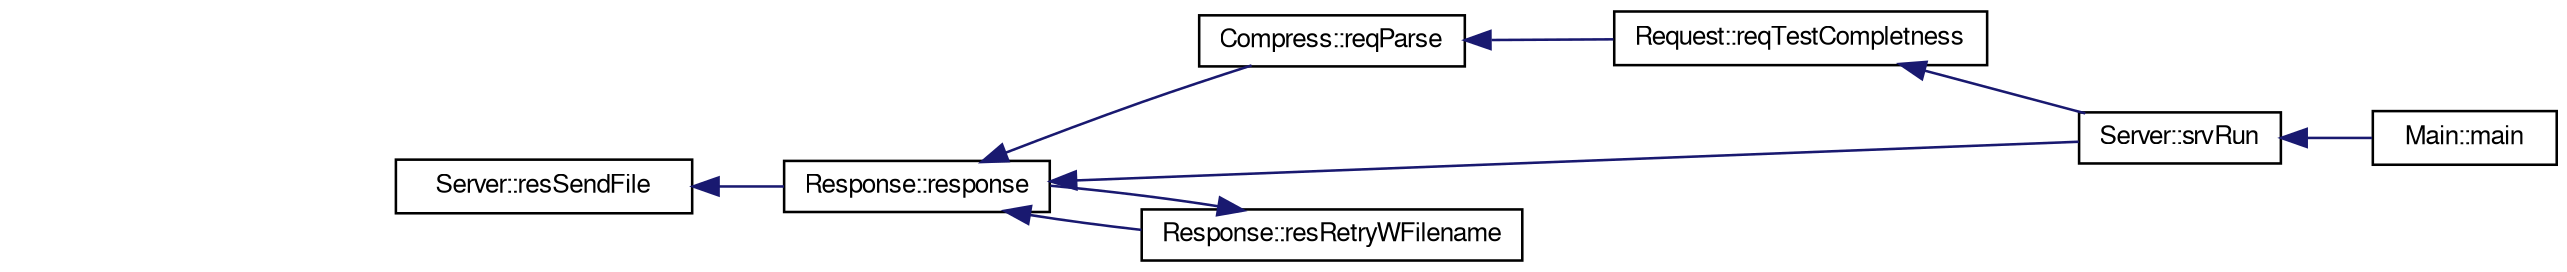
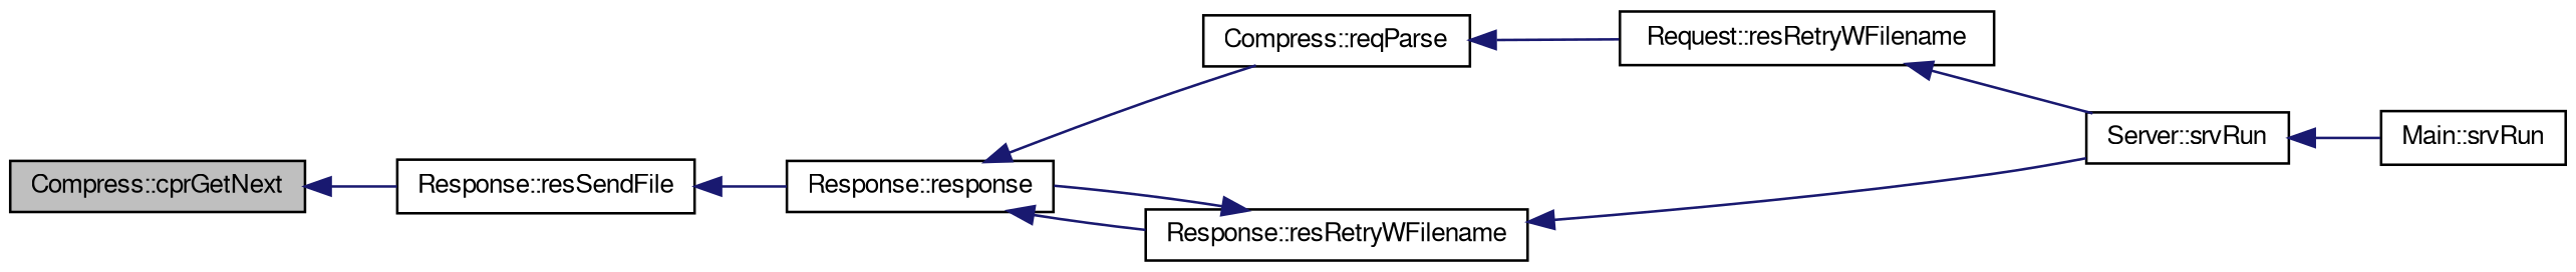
  digraph {
    rankdir=LR
    node [color=black fontname=FreeSans fontsize=10 shape=record]
    edge [color=midnightblue dir=back fontname=FreeSans fontsize=10 labelfontname=FreeSans labelfontsize=10 style=solid]
-   n2 [height=0.2 label="Server::resSendFile" width=0.4]
+   n1 [fillcolor=grey75 fontcolor=black height=0.2 label="Compress::cprGetNext" style=filled width=0.4]
+   n2 [height=0.2 label="Response::resSendFile" width=0.4]
    n3 [height=0.2 label="Response::response" width=0.4]
    n4 [height=0.2 label="Compress::reqParse" width=0.4]
    n5 [height=0.2 label="Server::srvRun" width=0.4]
    n6 [height=0.2 label="Response::resRetryWFilename" width=0.4]
-   n7 [height=0.2 label="Request::reqTestCompletness" width=0.4]
-   n8 [height=0.2 label="Main::main" width=0.4]
+   n7 [height=0.2 label="Request::resRetryWFilename" width=0.4]
+   n8 [height=0.2 label="Main::srvRun" width=0.4]
+   n1 -> n2
    n2 -> n3
    n3 -> n4
-   n3 -> n5
+   n6 -> n5
    n3 -> n6
    n4 -> n7
    n5 -> n8
    n6 -> n3
    n7 -> n5
  }
